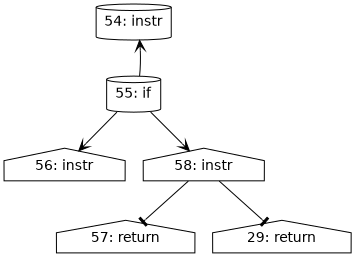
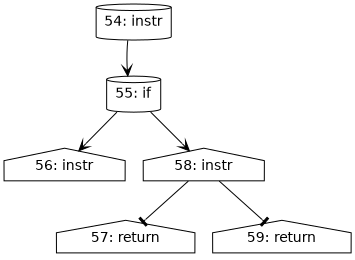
  digraph {
    fontname="DejaVu Sans"
    node [fontname="DejaVu Sans" shape=house]
    edge [arrowhead=vee fontname="DejaVu Sans"]
    n1 [label="54: instr" shape=cylinder]
    n2 [label="55: if" shape=cylinder]
    n3 [label="56: instr"]
    n4 [label="58: instr"]
    n5 [label="57: return"]
-   n6 [label="29: return"]
-   n2 -> n1
+   n6 [label="59: return"]
+   n1 -> n2
    n2 -> n3
    n2 -> n4
    n4 -> n5 [arrowhead=tee]
    n4 -> n6 [arrowhead=tee]
  }
